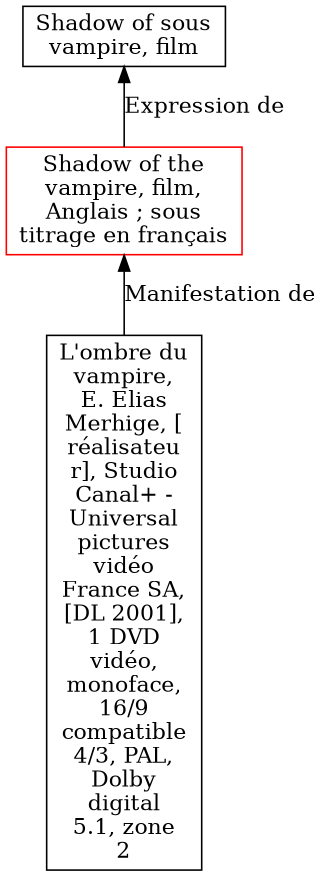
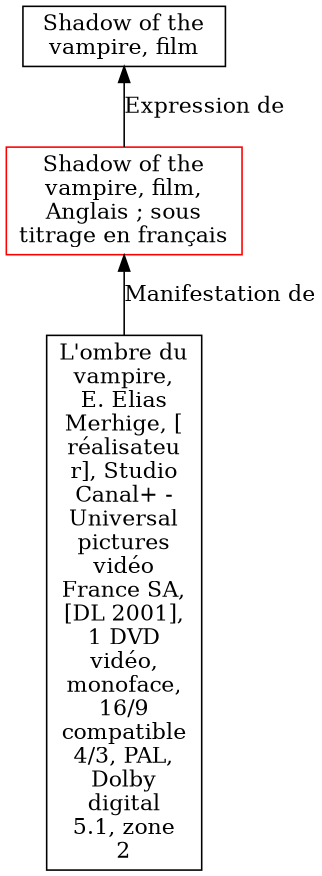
  digraph {
    rankdir=BT
    node [align=left shape=rect]
    n1 [color=red label="Shadow of the\nvampire, film,\nAnglais ; sous\ntitrage en français"]
-   n2 [label="Shadow of sous\nvampire, film"]
+   n2 [label="Shadow of the\nvampire, film"]
    n3 [label="L'ombre du\nvampire,\nE. Elias\nMerhige, [\nréalisateu\nr], Studio\nCanal+ -\nUniversal\npictures\nvidéo\nFrance SA,\n[DL 2001],\n1 DVD\nvidéo,\nmonoface,\n16/9\ncompatible\n4/3, PAL,\nDolby\ndigital\n5.1, zone\n2"]
    n1 -> n2 [label="Expression de"]
    n3 -> n1 [label="Manifestation de"]
  }
